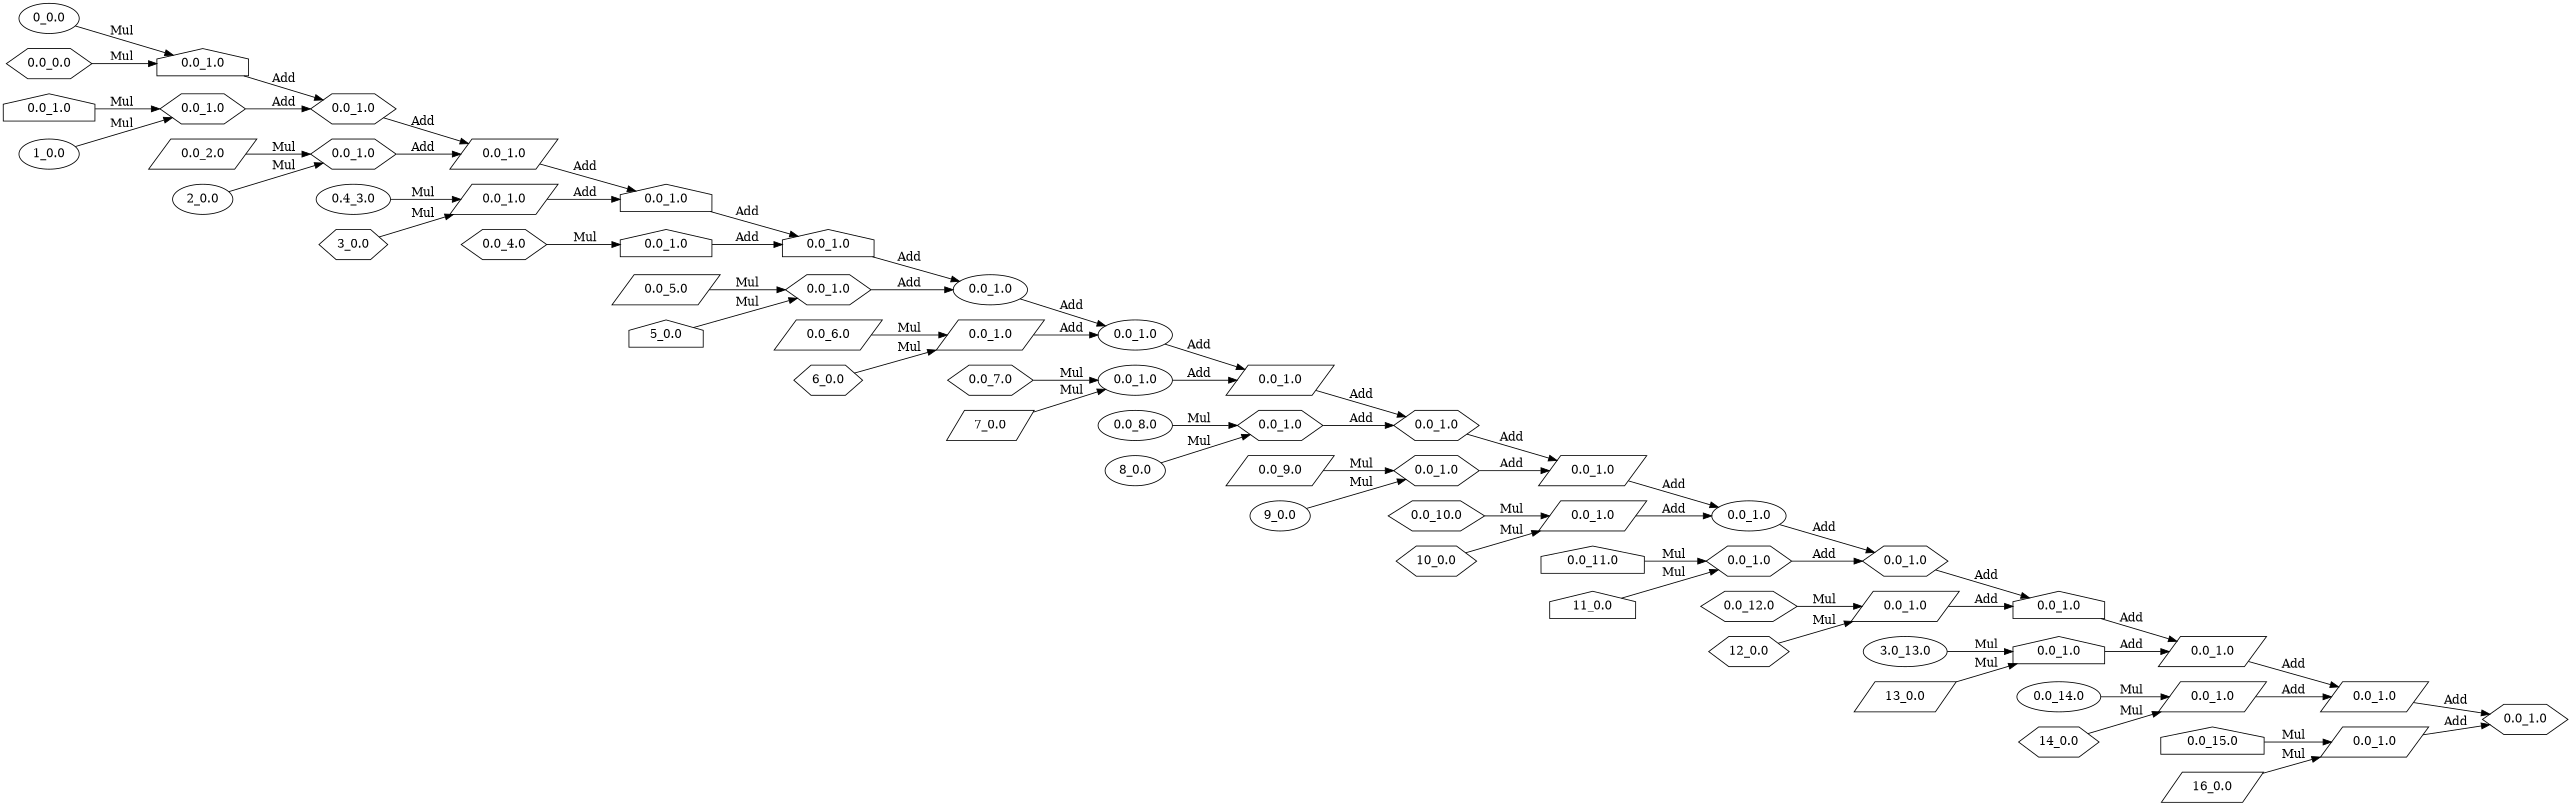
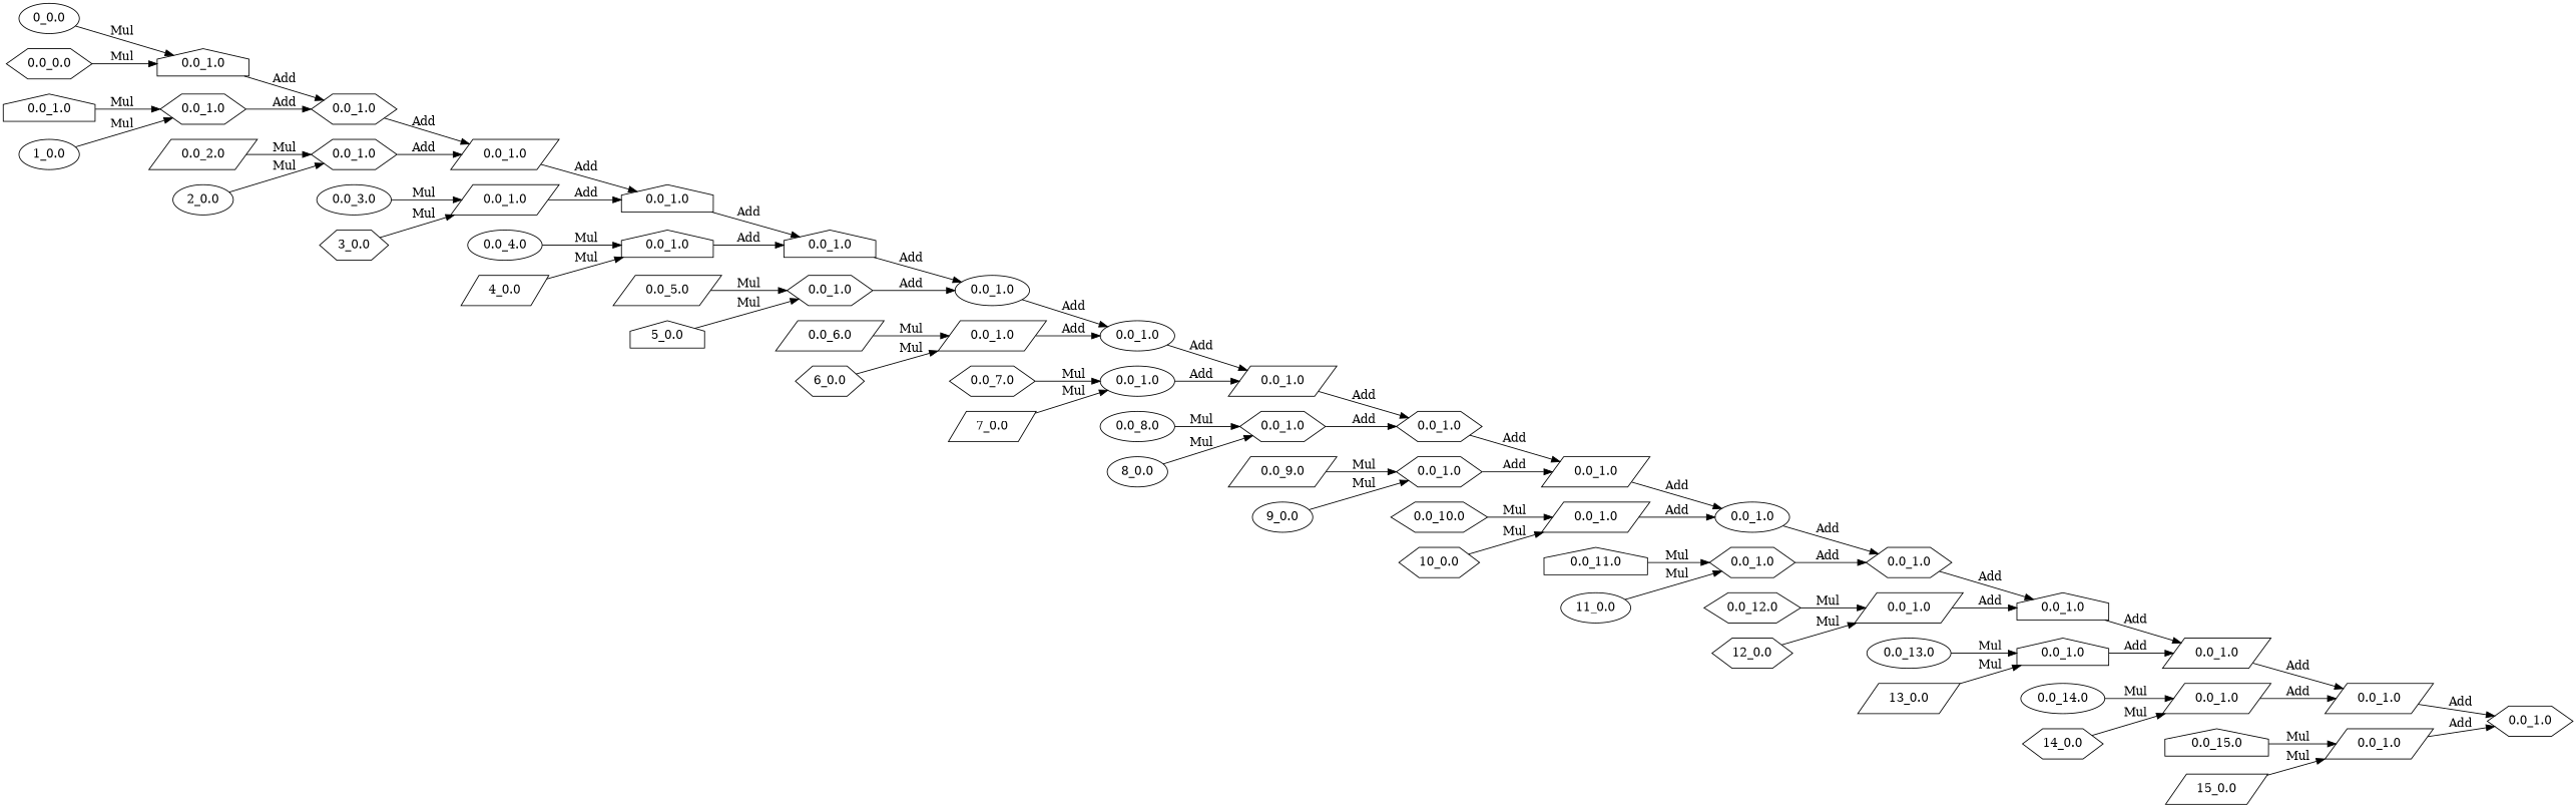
  digraph {
    rankdir=LR
    node [shape=hexagon]
    n1 [label="0_0.0" shape=ellipse]
    n2 [label="0.0_1.0" shape=house]
    n3 [label="0.0_1.0"]
    n4 [label="1_0.0" shape=ellipse]
    n5 [label="0.0_1.0"]
    n6 [label="2_0.0" shape=ellipse]
    n7 [label="0.0_1.0"]
    n8 [label="0.0_1.0" shape=parallelogram]
    n9 [label="3_0.0"]
    n10 [label="0.0_1.0" shape=parallelogram]
    n11 [label="0.0_1.0" shape=house]
+   n12 [label="4_0.0" shape=parallelogram]
    n13 [label="0.0_1.0" shape=house]
    n14 [label="0.0_1.0" shape=house]
    n15 [label="5_0.0" shape=house]
    n16 [label="0.0_1.0"]
    n17 [label="0.0_1.0" shape=ellipse]
    n18 [label="6_0.0"]
    n19 [label="0.0_1.0" shape=parallelogram]
    n20 [label="0.0_1.0" shape=ellipse]
    n21 [label="7_0.0" shape=parallelogram]
    n22 [label="0.0_1.0" shape=ellipse]
    n23 [label="0.0_1.0" shape=parallelogram]
    n24 [label="8_0.0" shape=ellipse]
    n25 [label="0.0_1.0"]
    n26 [label="0.0_1.0"]
    n27 [label="9_0.0" shape=ellipse]
    n28 [label="0.0_1.0"]
    n29 [label="0.0_1.0" shape=parallelogram]
    n30 [label="10_0.0"]
    n31 [label="0.0_1.0" shape=parallelogram]
    n32 [label="0.0_1.0" shape=ellipse]
-   n33 [label="11_0.0" shape=house]
+   n33 [label="11_0.0" shape=ellipse]
    n34 [label="0.0_1.0"]
    n35 [label="0.0_1.0"]
    n36 [label="12_0.0"]
    n37 [label="0.0_1.0" shape=parallelogram]
    n38 [label="0.0_1.0" shape=house]
    n39 [label="13_0.0" shape=parallelogram]
    n40 [label="0.0_1.0" shape=house]
    n41 [label="0.0_1.0" shape=parallelogram]
    n42 [label="14_0.0"]
    n43 [label="0.0_1.0" shape=parallelogram]
    n44 [label="0.0_1.0" shape=parallelogram]
-   n45 [label="16_0.0" shape=parallelogram]
+   n45 [label="15_0.0" shape=parallelogram]
    n46 [label="0.0_1.0" shape=parallelogram]
    n47 [label="0.0_1.0"]
    n48 [label="0.0_0.0"]
    n49 [label="0.0_1.0" shape=house]
    n50 [label="0.0_2.0" shape=parallelogram]
-   n51 [label="0.4_3.0" shape=ellipse]
-   n52 [label="0.0_4.0"]
+   n51 [label="0.0_3.0" shape=ellipse]
+   n52 [label="0.0_4.0" shape=ellipse]
    n53 [label="0.0_5.0" shape=parallelogram]
    n54 [label="0.0_6.0" shape=parallelogram]
    n55 [label="0.0_7.0"]
    n56 [label="0.0_8.0" shape=ellipse]
    n57 [label="0.0_9.0" shape=parallelogram]
    n58 [label="0.0_10.0"]
    n59 [label="0.0_11.0" shape=house]
    n60 [label="0.0_12.0"]
-   n61 [label="3.0_13.0" shape=ellipse]
+   n61 [label="0.0_13.0" shape=ellipse]
    n62 [label="0.0_14.0" shape=ellipse]
    n63 [label="0.0_15.0" shape=house]
    n1 -> n2 [label=Mul]
    n2 -> n3 [label=Add]
    n3 -> n8 [label=Add]
    n4 -> n5 [label=Mul]
    n5 -> n3 [label=Add]
    n6 -> n7 [label=Mul]
    n7 -> n8 [label=Add]
    n8 -> n11 [label=Add]
    n9 -> n10 [label=Mul]
    n10 -> n11 [label=Add]
    n11 -> n14 [label=Add]
+   n12 -> n13 [label=Mul]
    n13 -> n14 [label=Add]
    n14 -> n17 [label=Add]
    n15 -> n16 [label=Mul]
    n16 -> n17 [label=Add]
    n17 -> n20 [label=Add]
    n18 -> n19 [label=Mul]
    n19 -> n20 [label=Add]
    n20 -> n23 [label=Add]
    n21 -> n22 [label=Mul]
    n22 -> n23 [label=Add]
    n23 -> n26 [label=Add]
    n24 -> n25 [label=Mul]
    n25 -> n26 [label=Add]
    n26 -> n29 [label=Add]
    n27 -> n28 [label=Mul]
    n28 -> n29 [label=Add]
    n29 -> n32 [label=Add]
    n30 -> n31 [label=Mul]
    n31 -> n32 [label=Add]
    n32 -> n35 [label=Add]
    n33 -> n34 [label=Mul]
    n34 -> n35 [label=Add]
    n35 -> n38 [label=Add]
    n36 -> n37 [label=Mul]
    n37 -> n38 [label=Add]
    n38 -> n41 [label=Add]
    n39 -> n40 [label=Mul]
    n40 -> n41 [label=Add]
    n41 -> n44 [label=Add]
    n42 -> n43 [label=Mul]
    n43 -> n44 [label=Add]
    n44 -> n47 [label=Add]
    n45 -> n46 [label=Mul]
    n46 -> n47 [label=Add]
    n48 -> n2 [label=Mul]
    n49 -> n5 [label=Mul]
    n50 -> n7 [label=Mul]
    n51 -> n10 [label=Mul]
    n52 -> n13 [label=Mul]
    n53 -> n16 [label=Mul]
    n54 -> n19 [label=Mul]
    n55 -> n22 [label=Mul]
    n56 -> n25 [label=Mul]
    n57 -> n28 [label=Mul]
    n58 -> n31 [label=Mul]
    n59 -> n34 [label=Mul]
    n60 -> n37 [label=Mul]
    n61 -> n40 [label=Mul]
    n62 -> n43 [label=Mul]
    n63 -> n46 [label=Mul]
  }
